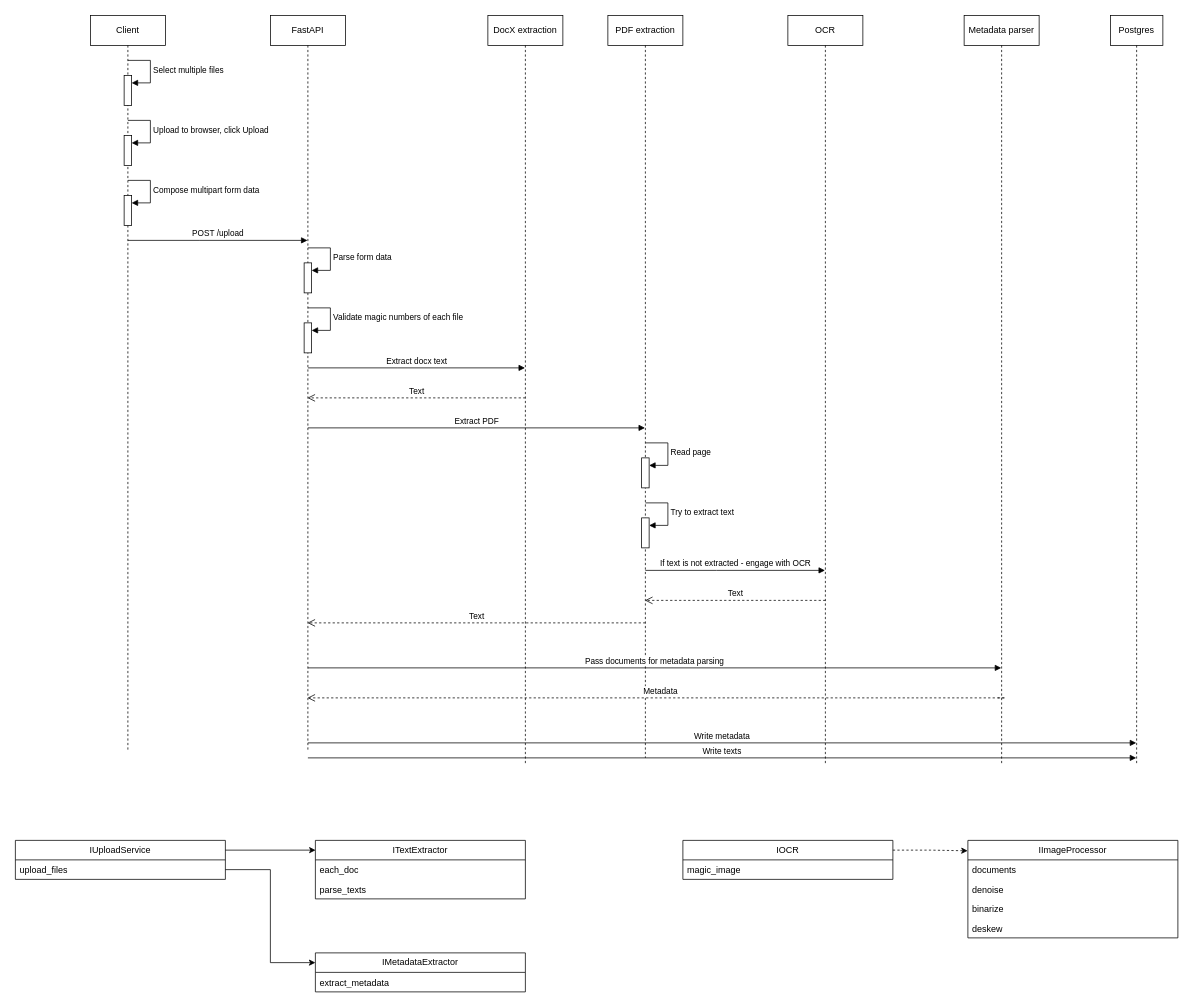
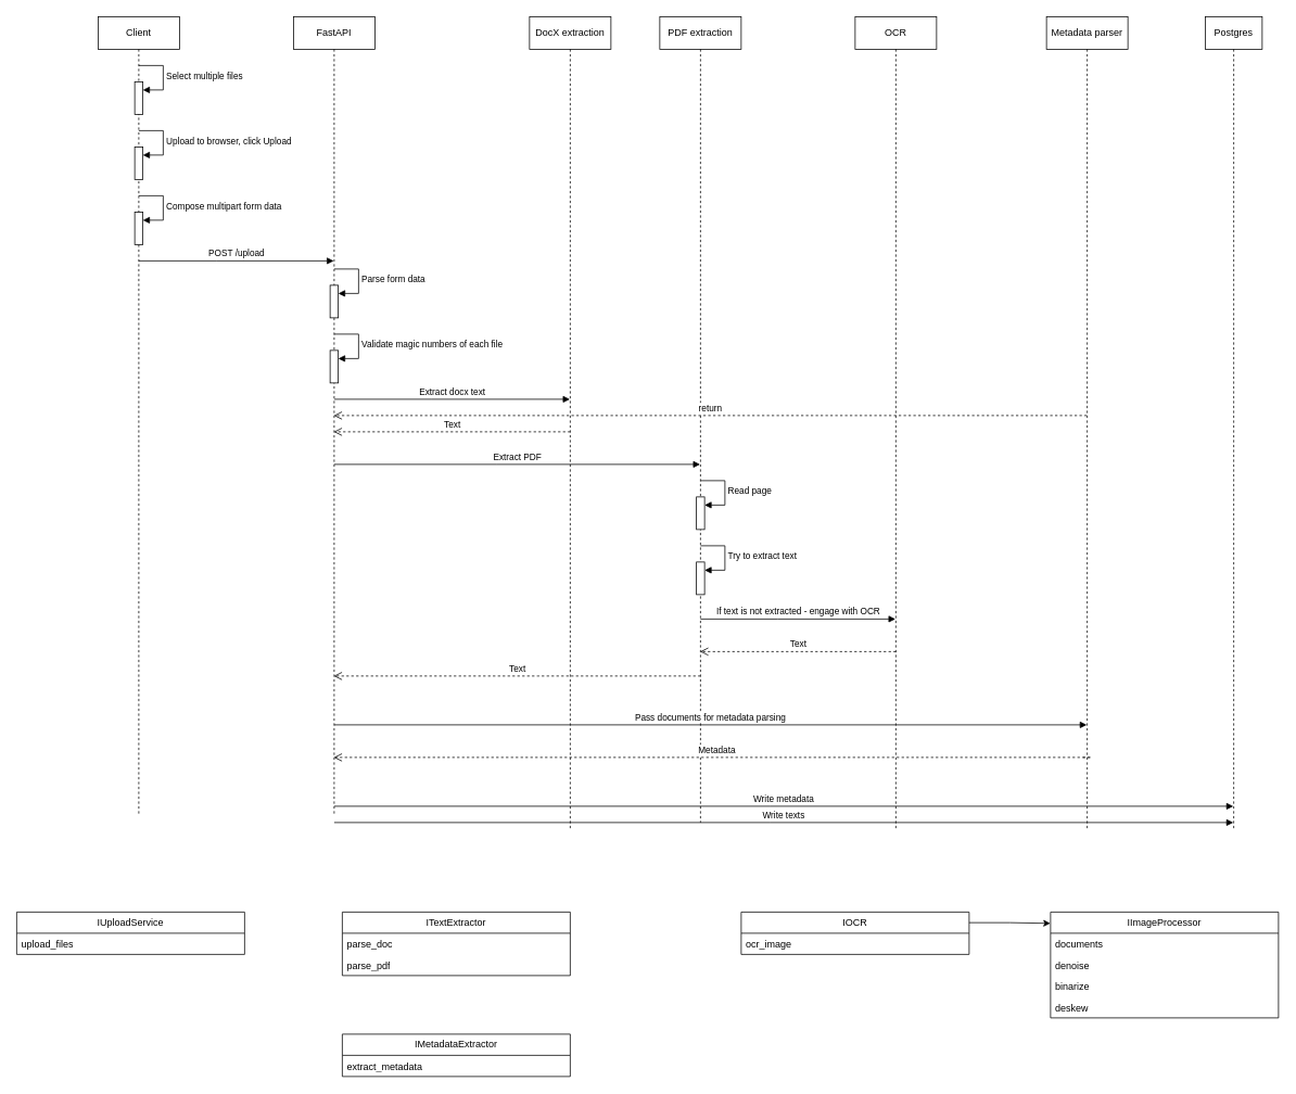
  <mxCell id="0" />
  <mxCell id="1" parent="0" />
  <mxCell id="2" value="Client" style="shape=umlLifeline;perimeter=lifelinePerimeter;whiteSpace=wrap;html=1;container=1;dropTarget=0;collapsible=0;recursiveResize=0;outlineConnect=0;portConstraint=eastwest;newEdgeStyle={&quot;edgeStyle&quot;:&quot;elbowEdgeStyle&quot;,&quot;elbow&quot;:&quot;vertical&quot;,&quot;curved&quot;:0,&quot;rounded&quot;:0};" parent="1" vertex="1"><mxGeometry x="120" y="20" width="100" height="980" as="geometry" /></mxCell>
  <mxCell id="3" value="" style="html=1;points=[];perimeter=orthogonalPerimeter;outlineConnect=0;targetShapes=umlLifeline;portConstraint=eastwest;newEdgeStyle={&quot;edgeStyle&quot;:&quot;elbowEdgeStyle&quot;,&quot;elbow&quot;:&quot;vertical&quot;,&quot;curved&quot;:0,&quot;rounded&quot;:0};" parent="2" vertex="1"><mxGeometry x="45" y="80" width="10" height="40" as="geometry" /></mxCell>
  <mxCell id="4" value="Select multiple files" style="html=1;align=left;spacingLeft=2;endArrow=block;rounded=0;edgeStyle=orthogonalEdgeStyle;curved=0;rounded=0;" parent="2" target="3" edge="1"><mxGeometry relative="1" as="geometry"><mxPoint x="50" y="60" as="sourcePoint" /><Array as="points"><mxPoint x="80" y="90" /></Array></mxGeometry></mxCell>
  <mxCell id="5" value="" style="html=1;points=[];perimeter=orthogonalPerimeter;outlineConnect=0;targetShapes=umlLifeline;portConstraint=eastwest;newEdgeStyle={&quot;edgeStyle&quot;:&quot;elbowEdgeStyle&quot;,&quot;elbow&quot;:&quot;vertical&quot;,&quot;curved&quot;:0,&quot;rounded&quot;:0};" parent="2" vertex="1"><mxGeometry x="45" y="160" width="10" height="40" as="geometry" /></mxCell>
  <mxCell id="6" value="Upload to browser, click Upload" style="html=1;align=left;spacingLeft=2;endArrow=block;rounded=0;edgeStyle=orthogonalEdgeStyle;curved=0;rounded=0;" parent="2" target="5" edge="1"><mxGeometry relative="1" as="geometry"><mxPoint x="50" y="140" as="sourcePoint" /><Array as="points"><mxPoint x="80" y="170" /></Array></mxGeometry></mxCell>
  <mxCell id="7" value="" style="html=1;points=[];perimeter=orthogonalPerimeter;outlineConnect=0;targetShapes=umlLifeline;portConstraint=eastwest;newEdgeStyle={&quot;edgeStyle&quot;:&quot;elbowEdgeStyle&quot;,&quot;elbow&quot;:&quot;vertical&quot;,&quot;curved&quot;:0,&quot;rounded&quot;:0};" parent="2" vertex="1"><mxGeometry x="45" y="240" width="10" height="40" as="geometry" /></mxCell>
  <mxCell id="8" value="Compose multipart form data" style="html=1;align=left;spacingLeft=2;endArrow=block;rounded=0;edgeStyle=orthogonalEdgeStyle;curved=0;rounded=0;" parent="2" target="7" edge="1"><mxGeometry relative="1" as="geometry"><mxPoint x="50" y="220" as="sourcePoint" /><Array as="points"><mxPoint x="80" y="250" /></Array></mxGeometry></mxCell>
  <mxCell id="9" value="FastAPI" style="shape=umlLifeline;perimeter=lifelinePerimeter;whiteSpace=wrap;html=1;container=1;dropTarget=0;collapsible=0;recursiveResize=0;outlineConnect=0;portConstraint=eastwest;newEdgeStyle={&quot;edgeStyle&quot;:&quot;elbowEdgeStyle&quot;,&quot;elbow&quot;:&quot;vertical&quot;,&quot;curved&quot;:0,&quot;rounded&quot;:0};" parent="1" vertex="1"><mxGeometry x="360" y="20" width="100" height="980" as="geometry" /></mxCell>
  <mxCell id="10" value="" style="html=1;points=[];perimeter=orthogonalPerimeter;outlineConnect=0;targetShapes=umlLifeline;portConstraint=eastwest;newEdgeStyle={&quot;edgeStyle&quot;:&quot;elbowEdgeStyle&quot;,&quot;elbow&quot;:&quot;vertical&quot;,&quot;curved&quot;:0,&quot;rounded&quot;:0};" parent="9" vertex="1"><mxGeometry x="45" y="330" width="10" height="40" as="geometry" /></mxCell>
  <mxCell id="11" value="Parse form data" style="html=1;align=left;spacingLeft=2;endArrow=block;rounded=0;edgeStyle=orthogonalEdgeStyle;curved=0;rounded=0;" parent="9" target="10" edge="1"><mxGeometry relative="1" as="geometry"><mxPoint x="50" y="310" as="sourcePoint" /><Array as="points"><mxPoint x="80" y="340" /></Array></mxGeometry></mxCell>
  <mxCell id="12" value="" style="html=1;points=[];perimeter=orthogonalPerimeter;outlineConnect=0;targetShapes=umlLifeline;portConstraint=eastwest;newEdgeStyle={&quot;edgeStyle&quot;:&quot;elbowEdgeStyle&quot;,&quot;elbow&quot;:&quot;vertical&quot;,&quot;curved&quot;:0,&quot;rounded&quot;:0};" parent="9" vertex="1"><mxGeometry x="45" y="410" width="10" height="40" as="geometry" /></mxCell>
  <mxCell id="13" value="Validate magic numbers of each file" style="html=1;align=left;spacingLeft=2;endArrow=block;rounded=0;edgeStyle=orthogonalEdgeStyle;curved=0;rounded=0;" parent="9" target="12" edge="1"><mxGeometry relative="1" as="geometry"><mxPoint x="50" y="390" as="sourcePoint" /><Array as="points"><mxPoint x="80" y="420" /></Array></mxGeometry></mxCell>
  <mxCell id="14" value="OCR" style="shape=umlLifeline;perimeter=lifelinePerimeter;whiteSpace=wrap;html=1;container=1;dropTarget=0;collapsible=0;recursiveResize=0;outlineConnect=0;portConstraint=eastwest;newEdgeStyle={&quot;edgeStyle&quot;:&quot;elbowEdgeStyle&quot;,&quot;elbow&quot;:&quot;vertical&quot;,&quot;curved&quot;:0,&quot;rounded&quot;:0};" parent="1" vertex="1"><mxGeometry x="1050" y="20" width="100" height="1000" as="geometry" /></mxCell>
  <mxCell id="15" value="Postgres" style="shape=umlLifeline;perimeter=lifelinePerimeter;whiteSpace=wrap;html=1;container=1;dropTarget=0;collapsible=0;recursiveResize=0;outlineConnect=0;portConstraint=eastwest;newEdgeStyle={&quot;edgeStyle&quot;:&quot;elbowEdgeStyle&quot;,&quot;elbow&quot;:&quot;vertical&quot;,&quot;curved&quot;:0,&quot;rounded&quot;:0};" parent="1" vertex="1"><mxGeometry x="1480" y="20" width="70" height="1000" as="geometry" /></mxCell>
  <mxCell id="16" value="POST /upload" style="html=1;verticalAlign=bottom;endArrow=block;edgeStyle=elbowEdgeStyle;elbow=vertical;curved=0;rounded=0;" parent="1" target="9" edge="1"><mxGeometry width="80" relative="1" as="geometry"><mxPoint x="170" y="320" as="sourcePoint" /><mxPoint x="250" y="320" as="targetPoint" /></mxGeometry></mxCell>
  <mxCell id="17" value="DocX extraction" style="shape=umlLifeline;perimeter=lifelinePerimeter;whiteSpace=wrap;html=1;container=1;dropTarget=0;collapsible=0;recursiveResize=0;outlineConnect=0;portConstraint=eastwest;newEdgeStyle={&quot;edgeStyle&quot;:&quot;elbowEdgeStyle&quot;,&quot;elbow&quot;:&quot;vertical&quot;,&quot;curved&quot;:0,&quot;rounded&quot;:0};" parent="1" vertex="1"><mxGeometry x="650" y="20" width="100" height="1000" as="geometry" /></mxCell>
  <mxCell id="18" value="PDF extraction" style="shape=umlLifeline;perimeter=lifelinePerimeter;whiteSpace=wrap;html=1;container=1;dropTarget=0;collapsible=0;recursiveResize=0;outlineConnect=0;portConstraint=eastwest;newEdgeStyle={&quot;edgeStyle&quot;:&quot;elbowEdgeStyle&quot;,&quot;elbow&quot;:&quot;vertical&quot;,&quot;curved&quot;:0,&quot;rounded&quot;:0};" parent="1" vertex="1"><mxGeometry x="810" y="20" width="100" height="990" as="geometry" /></mxCell>
  <mxCell id="19" value="" style="html=1;points=[];perimeter=orthogonalPerimeter;outlineConnect=0;targetShapes=umlLifeline;portConstraint=eastwest;newEdgeStyle={&quot;edgeStyle&quot;:&quot;elbowEdgeStyle&quot;,&quot;elbow&quot;:&quot;vertical&quot;,&quot;curved&quot;:0,&quot;rounded&quot;:0};" parent="18" vertex="1"><mxGeometry x="45" y="590" width="10" height="40" as="geometry" /></mxCell>
  <mxCell id="20" value="Read page" style="html=1;align=left;spacingLeft=2;endArrow=block;rounded=0;edgeStyle=orthogonalEdgeStyle;curved=0;rounded=0;" parent="18" target="19" edge="1"><mxGeometry relative="1" as="geometry"><mxPoint x="50" y="570" as="sourcePoint" /><Array as="points"><mxPoint x="80" y="600" /></Array></mxGeometry></mxCell>
  <mxCell id="21" value="" style="html=1;points=[];perimeter=orthogonalPerimeter;outlineConnect=0;targetShapes=umlLifeline;portConstraint=eastwest;newEdgeStyle={&quot;edgeStyle&quot;:&quot;elbowEdgeStyle&quot;,&quot;elbow&quot;:&quot;vertical&quot;,&quot;curved&quot;:0,&quot;rounded&quot;:0};" parent="18" vertex="1"><mxGeometry x="45" y="670" width="10" height="40" as="geometry" /></mxCell>
  <mxCell id="22" value="Try to extract text" style="html=1;align=left;spacingLeft=2;endArrow=block;rounded=0;edgeStyle=orthogonalEdgeStyle;curved=0;rounded=0;" parent="18" target="21" edge="1"><mxGeometry relative="1" as="geometry"><mxPoint x="50" y="650" as="sourcePoint" /><Array as="points"><mxPoint x="80" y="680" /></Array></mxGeometry></mxCell>
  <mxCell id="23" value="Extract docx text" style="html=1;verticalAlign=bottom;endArrow=block;edgeStyle=elbowEdgeStyle;elbow=vertical;curved=0;rounded=0;" parent="1" target="17" edge="1"><mxGeometry width="80" relative="1" as="geometry"><mxPoint x="410" y="490" as="sourcePoint" /><mxPoint x="490" y="490" as="targetPoint" /></mxGeometry></mxCell>
  <mxCell id="24" value="Text" style="html=1;verticalAlign=bottom;endArrow=open;dashed=1;endSize=8;edgeStyle=elbowEdgeStyle;elbow=vertical;curved=0;rounded=0;" parent="1" target="9" edge="1"><mxGeometry relative="1" as="geometry"><mxPoint x="700" y="530" as="sourcePoint" /><mxPoint x="620" y="530" as="targetPoint" /></mxGeometry></mxCell>
  <mxCell id="25" value="Extract PDF" style="html=1;verticalAlign=bottom;endArrow=block;edgeStyle=elbowEdgeStyle;elbow=vertical;curved=0;rounded=0;" parent="1" target="18" edge="1"><mxGeometry width="80" relative="1" as="geometry"><mxPoint x="410" y="570" as="sourcePoint" /><mxPoint x="490" y="570" as="targetPoint" /></mxGeometry></mxCell>
  <mxCell id="26" value="If text is not extracted - engage with OCR" style="html=1;verticalAlign=bottom;endArrow=block;edgeStyle=elbowEdgeStyle;elbow=vertical;curved=0;rounded=0;" parent="1" target="14" edge="1"><mxGeometry width="80" relative="1" as="geometry"><mxPoint x="860" y="760" as="sourcePoint" /><mxPoint x="940" y="760" as="targetPoint" /></mxGeometry></mxCell>
  <mxCell id="27" value="Text" style="html=1;verticalAlign=bottom;endArrow=open;dashed=1;endSize=8;edgeStyle=elbowEdgeStyle;elbow=vertical;curved=0;rounded=0;" parent="1" target="18" edge="1"><mxGeometry relative="1" as="geometry"><mxPoint x="1100" y="800" as="sourcePoint" /><mxPoint x="1060" y="800" as="targetPoint" /><Array as="points"><mxPoint x="1100" y="800" /></Array></mxGeometry></mxCell>
  <mxCell id="28" value="Metadata parser" style="shape=umlLifeline;perimeter=lifelinePerimeter;whiteSpace=wrap;html=1;container=1;dropTarget=0;collapsible=0;recursiveResize=0;outlineConnect=0;portConstraint=eastwest;newEdgeStyle={&quot;edgeStyle&quot;:&quot;elbowEdgeStyle&quot;,&quot;elbow&quot;:&quot;vertical&quot;,&quot;curved&quot;:0,&quot;rounded&quot;:0};" parent="1" vertex="1"><mxGeometry x="1285" y="20" width="100" height="1000" as="geometry" /></mxCell>
  <mxCell id="29" value="Text" style="html=1;verticalAlign=bottom;endArrow=open;dashed=1;endSize=8;edgeStyle=elbowEdgeStyle;elbow=vertical;curved=0;rounded=0;" parent="1" target="9" edge="1"><mxGeometry x="-0.002" relative="1" as="geometry"><mxPoint x="860" y="830" as="sourcePoint" /><mxPoint x="780" y="830" as="targetPoint" /><mxPoint as="offset" /></mxGeometry></mxCell>
  <mxCell id="30" value="Pass documents for metadata parsing" style="html=1;verticalAlign=bottom;endArrow=block;edgeStyle=elbowEdgeStyle;elbow=vertical;curved=0;rounded=0;" parent="1" target="28" edge="1"><mxGeometry width="80" relative="1" as="geometry"><mxPoint x="410" y="890" as="sourcePoint" /><mxPoint x="490" y="890" as="targetPoint" /></mxGeometry></mxCell>
+ <mxCell id="31" value="return" style="html=1;verticalAlign=bottom;endArrow=open;dashed=1;endSize=8;edgeStyle=elbowEdgeStyle;elbow=vertical;curved=0;rounded=0;" parent="1" source="28" target="9" edge="1"><mxGeometry relative="1" as="geometry"><mxPoint x="1330" y="930" as="sourcePoint" /><mxPoint x="1250" y="930" as="targetPoint" /></mxGeometry></mxCell>
  <mxCell id="32" value="Metadata" style="html=1;verticalAlign=bottom;endArrow=open;dashed=1;endSize=8;edgeStyle=elbowEdgeStyle;elbow=vertical;curved=0;rounded=0;" parent="1" target="9" edge="1"><mxGeometry x="-0.001" relative="1" as="geometry"><mxPoint x="1330" y="930" as="sourcePoint" /><mxPoint x="1250" y="930" as="targetPoint" /><Array as="points"><mxPoint x="1340" y="930" /></Array><mxPoint as="offset" /></mxGeometry></mxCell>
  <mxCell id="33" value="Write metadata" style="html=1;verticalAlign=bottom;endArrow=block;edgeStyle=elbowEdgeStyle;elbow=vertical;curved=0;rounded=0;" parent="1" target="15" edge="1"><mxGeometry width="80" relative="1" as="geometry"><mxPoint x="410" y="990" as="sourcePoint" /><mxPoint x="490" y="990" as="targetPoint" /></mxGeometry></mxCell>
  <mxCell id="34" value="Write texts" style="html=1;verticalAlign=bottom;endArrow=block;edgeStyle=elbowEdgeStyle;elbow=vertical;curved=0;rounded=0;" parent="1" target="15" edge="1"><mxGeometry width="80" relative="1" as="geometry"><mxPoint x="410" y="1010" as="sourcePoint" /><mxPoint x="490" y="1010" as="targetPoint" /></mxGeometry></mxCell>
  <mxCell id="35" value="ITextExtractor" style="swimlane;fontStyle=0;childLayout=stackLayout;horizontal=1;startSize=26;fillColor=none;horizontalStack=0;resizeParent=1;resizeParentMax=0;resizeLast=0;collapsible=1;marginBottom=0;whiteSpace=wrap;html=1;" parent="1" vertex="1"><mxGeometry x="420" y="1120" width="280" height="78" as="geometry" /></mxCell>
- <mxCell id="36" value="each_doc" style="text;strokeColor=none;fillColor=none;align=left;verticalAlign=top;spacingLeft=4;spacingRight=4;overflow=hidden;rotatable=0;points=[[0,0.5],[1,0.5]];portConstraint=eastwest;whiteSpace=wrap;html=1;" parent="35" vertex="1"><mxGeometry y="26" width="280" height="26" as="geometry" /></mxCell>
- <mxCell id="37" value="parse_texts" style="text;strokeColor=none;fillColor=none;align=left;verticalAlign=top;spacingLeft=4;spacingRight=4;overflow=hidden;rotatable=0;points=[[0,0.5],[1,0.5]];portConstraint=eastwest;whiteSpace=wrap;html=1;" parent="35" vertex="1"><mxGeometry y="52" width="280" height="26" as="geometry" /></mxCell>
- <mxCell id="38" style="edgeStyle=orthogonalEdgeStyle;rounded=0;orthogonalLoop=1;jettySize=auto;html=1;exitX=1;exitY=0.25;exitDx=0;exitDy=0;entryX=-0.001;entryY=0.107;entryDx=0;entryDy=0;entryPerimeter=0;dashed=1;" parent="1" source="39" target="46" edge="1"><mxGeometry relative="1" as="geometry" /></mxCell>
+ <mxCell id="36" value="parse_doc" style="text;strokeColor=none;fillColor=none;align=left;verticalAlign=top;spacingLeft=4;spacingRight=4;overflow=hidden;rotatable=0;points=[[0,0.5],[1,0.5]];portConstraint=eastwest;whiteSpace=wrap;html=1;" parent="35" vertex="1"><mxGeometry y="26" width="280" height="26" as="geometry" /></mxCell>
+ <mxCell id="37" value="parse_pdf" style="text;strokeColor=none;fillColor=none;align=left;verticalAlign=top;spacingLeft=4;spacingRight=4;overflow=hidden;rotatable=0;points=[[0,0.5],[1,0.5]];portConstraint=eastwest;whiteSpace=wrap;html=1;" parent="35" vertex="1"><mxGeometry y="52" width="280" height="26" as="geometry" /></mxCell>
+ <mxCell id="38" style="edgeStyle=orthogonalEdgeStyle;rounded=0;orthogonalLoop=1;jettySize=auto;html=1;exitX=1;exitY=0.25;exitDx=0;exitDy=0;entryX=-0.001;entryY=0.107;entryDx=0;entryDy=0;entryPerimeter=0;" parent="1" source="39" target="46" edge="1"><mxGeometry relative="1" as="geometry" /></mxCell>
  <mxCell id="39" value="IOCR" style="swimlane;fontStyle=0;childLayout=stackLayout;horizontal=1;startSize=26;fillColor=none;horizontalStack=0;resizeParent=1;resizeParentMax=0;resizeLast=0;collapsible=1;marginBottom=0;whiteSpace=wrap;html=1;" parent="1" vertex="1"><mxGeometry x="910" y="1120" width="280" height="52" as="geometry" /></mxCell>
- <mxCell id="40" value="magic_image" style="text;strokeColor=none;fillColor=none;align=left;verticalAlign=top;spacingLeft=4;spacingRight=4;overflow=hidden;rotatable=0;points=[[0,0.5],[1,0.5]];portConstraint=eastwest;whiteSpace=wrap;html=1;" parent="39" vertex="1"><mxGeometry y="26" width="280" height="26" as="geometry" /></mxCell>
- <mxCell id="41" style="edgeStyle=orthogonalEdgeStyle;rounded=0;orthogonalLoop=1;jettySize=auto;html=1;exitX=1;exitY=0.25;exitDx=0;exitDy=0;entryX=0.001;entryY=0.167;entryDx=0;entryDy=0;entryPerimeter=0;" parent="1" source="42" target="35" edge="1"><mxGeometry relative="1" as="geometry" /></mxCell>
+ <mxCell id="40" value="ocr_image" style="text;strokeColor=none;fillColor=none;align=left;verticalAlign=top;spacingLeft=4;spacingRight=4;overflow=hidden;rotatable=0;points=[[0,0.5],[1,0.5]];portConstraint=eastwest;whiteSpace=wrap;html=1;" parent="39" vertex="1"><mxGeometry y="26" width="280" height="26" as="geometry" /></mxCell>
  <mxCell id="42" value="IUploadService" style="swimlane;fontStyle=0;childLayout=stackLayout;horizontal=1;startSize=26;fillColor=none;horizontalStack=0;resizeParent=1;resizeParentMax=0;resizeLast=0;collapsible=1;marginBottom=0;whiteSpace=wrap;html=1;" parent="1" vertex="1"><mxGeometry x="20" y="1120" width="280" height="52" as="geometry" /></mxCell>
  <mxCell id="43" value="upload_files" style="text;strokeColor=none;fillColor=none;align=left;verticalAlign=top;spacingLeft=4;spacingRight=4;overflow=hidden;rotatable=0;points=[[0,0.5],[1,0.5]];portConstraint=eastwest;whiteSpace=wrap;html=1;" parent="42" vertex="1"><mxGeometry y="26" width="280" height="26" as="geometry" /></mxCell>
  <mxCell id="44" value="IMetadataExtractor" style="swimlane;fontStyle=0;childLayout=stackLayout;horizontal=1;startSize=26;fillColor=none;horizontalStack=0;resizeParent=1;resizeParentMax=0;resizeLast=0;collapsible=1;marginBottom=0;whiteSpace=wrap;html=1;" parent="1" vertex="1"><mxGeometry x="420" y="1270" width="280" height="52" as="geometry" /></mxCell>
  <mxCell id="45" value="extract_metadata" style="text;strokeColor=none;fillColor=none;align=left;verticalAlign=top;spacingLeft=4;spacingRight=4;overflow=hidden;rotatable=0;points=[[0,0.5],[1,0.5]];portConstraint=eastwest;whiteSpace=wrap;html=1;" parent="44" vertex="1"><mxGeometry y="26" width="280" height="26" as="geometry" /></mxCell>
  <mxCell id="46" value="IImageProcessor" style="swimlane;fontStyle=0;childLayout=stackLayout;horizontal=1;startSize=26;fillColor=none;horizontalStack=0;resizeParent=1;resizeParentMax=0;resizeLast=0;collapsible=1;marginBottom=0;whiteSpace=wrap;html=1;" parent="1" vertex="1"><mxGeometry x="1290" y="1120" width="280" height="130" as="geometry" /></mxCell>
  <mxCell id="47" value="documents" style="text;strokeColor=none;fillColor=none;align=left;verticalAlign=top;spacingLeft=4;spacingRight=4;overflow=hidden;rotatable=0;points=[[0,0.5],[1,0.5]];portConstraint=eastwest;whiteSpace=wrap;html=1;" parent="46" vertex="1"><mxGeometry y="26" width="280" height="26" as="geometry" /></mxCell>
  <mxCell id="48" value="denoise" style="text;strokeColor=none;fillColor=none;align=left;verticalAlign=top;spacingLeft=4;spacingRight=4;overflow=hidden;rotatable=0;points=[[0,0.5],[1,0.5]];portConstraint=eastwest;whiteSpace=wrap;html=1;" parent="46" vertex="1"><mxGeometry y="52" width="280" height="26" as="geometry" /></mxCell>
  <mxCell id="49" value="binarize" style="text;strokeColor=none;fillColor=none;align=left;verticalAlign=top;spacingLeft=4;spacingRight=4;overflow=hidden;rotatable=0;points=[[0,0.5],[1,0.5]];portConstraint=eastwest;whiteSpace=wrap;html=1;" parent="46" vertex="1"><mxGeometry y="78" width="280" height="26" as="geometry" /></mxCell>
  <mxCell id="50" value="deskew" style="text;strokeColor=none;fillColor=none;align=left;verticalAlign=top;spacingLeft=4;spacingRight=4;overflow=hidden;rotatable=0;points=[[0,0.5],[1,0.5]];portConstraint=eastwest;whiteSpace=wrap;html=1;" parent="46" vertex="1"><mxGeometry y="104" width="280" height="26" as="geometry" /></mxCell>
- <mxCell id="51" style="edgeStyle=orthogonalEdgeStyle;rounded=0;orthogonalLoop=1;jettySize=auto;html=1;exitX=1;exitY=0.5;exitDx=0;exitDy=0;entryX=0;entryY=0.25;entryDx=0;entryDy=0;" parent="1" source="43" target="44" edge="1"><mxGeometry relative="1" as="geometry" /></mxCell>
